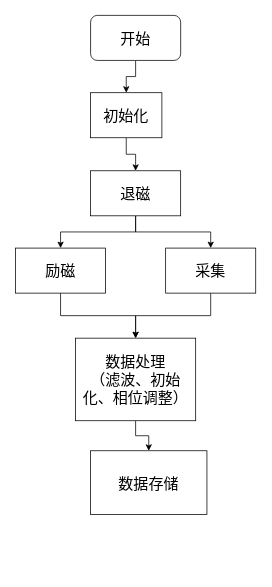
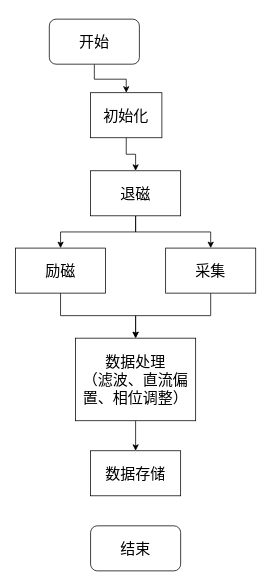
  <mxCell id="0" />
  <mxCell id="1" parent="0" />
  <mxCell id="2" value="" style="edgeStyle=orthogonalEdgeStyle;rounded=0;orthogonalLoop=1;jettySize=auto;html=1;" edge="1" parent="1" source="3" target="5"><mxGeometry relative="1" as="geometry" /></mxCell>
- <mxCell id="3" value="&lt;font style=&quot;font-size: 20px&quot;&gt;开始&lt;/font&gt;" style="rounded=1;whiteSpace=wrap;html=1;" vertex="1" parent="1"><mxGeometry x="120" y="20" width="120" height="60" as="geometry" /></mxCell>
+ <mxCell id="3" value="&lt;font style=&quot;font-size: 20px&quot;&gt;开始&lt;/font&gt;" style="rounded=1;whiteSpace=wrap;html=1;" vertex="1" parent="1"><mxGeometry x="65" y="25" width="120" height="60" as="geometry" /></mxCell>
  <mxCell id="4" value="" style="edgeStyle=orthogonalEdgeStyle;rounded=0;orthogonalLoop=1;jettySize=auto;html=1;" edge="1" parent="1" source="5" target="8"><mxGeometry relative="1" as="geometry" /></mxCell>
  <mxCell id="5" value="&lt;font style=&quot;font-size: 20px&quot;&gt;初始化&lt;/font&gt;" style="rounded=0;whiteSpace=wrap;html=1;" vertex="1" parent="1"><mxGeometry x="120" y="123" width="95" height="60" as="geometry" /></mxCell>
  <mxCell id="6" value="" style="edgeStyle=orthogonalEdgeStyle;rounded=0;orthogonalLoop=1;jettySize=auto;html=1;" edge="1" parent="1" source="8" target="10"><mxGeometry relative="1" as="geometry" /></mxCell>
  <mxCell id="7" style="edgeStyle=orthogonalEdgeStyle;rounded=0;orthogonalLoop=1;jettySize=auto;html=1;entryX=0.5;entryY=0;entryDx=0;entryDy=0;" edge="1" parent="1" source="8" target="12"><mxGeometry relative="1" as="geometry" /></mxCell>
  <mxCell id="8" value="&lt;span style=&quot;font-size: 20px&quot;&gt;退磁&lt;br&gt;&lt;/span&gt;" style="rounded=0;whiteSpace=wrap;html=1;" vertex="1" parent="1"><mxGeometry x="120" y="227" width="120" height="60" as="geometry" /></mxCell>
  <mxCell id="9" value="" style="edgeStyle=orthogonalEdgeStyle;rounded=0;orthogonalLoop=1;jettySize=auto;html=1;" edge="1" parent="1" source="10" target="14"><mxGeometry relative="1" as="geometry" /></mxCell>
  <mxCell id="10" value="&lt;span style=&quot;font-size: 20px&quot;&gt;励磁&lt;br&gt;&lt;/span&gt;" style="rounded=0;whiteSpace=wrap;html=1;" vertex="1" parent="1"><mxGeometry x="20" y="330" width="120" height="60" as="geometry" /></mxCell>
  <mxCell id="11" style="edgeStyle=orthogonalEdgeStyle;rounded=0;orthogonalLoop=1;jettySize=auto;html=1;exitX=0.5;exitY=1;exitDx=0;exitDy=0;entryX=0.5;entryY=0;entryDx=0;entryDy=0;" edge="1" parent="1" source="12" target="14"><mxGeometry relative="1" as="geometry" /></mxCell>
  <mxCell id="12" value="&lt;span style=&quot;font-size: 20px&quot;&gt;采集&lt;br&gt;&lt;/span&gt;" style="rounded=0;whiteSpace=wrap;html=1;" vertex="1" parent="1"><mxGeometry x="220" y="330" width="120" height="60" as="geometry" /></mxCell>
  <mxCell id="13" value="" style="edgeStyle=orthogonalEdgeStyle;rounded=0;orthogonalLoop=1;jettySize=auto;html=1;" edge="1" parent="1" source="14" target="15"><mxGeometry relative="1" as="geometry" /></mxCell>
- <mxCell id="14" value="&lt;span style=&quot;font-size: 20px&quot;&gt;数据处理&lt;br&gt;（滤波、初始化、相位调整）&lt;br&gt;&lt;/span&gt;" style="rounded=0;whiteSpace=wrap;html=1;" vertex="1" parent="1"><mxGeometry x="100" y="450" width="160" height="110" as="geometry" /></mxCell>
- <mxCell id="15" value="&lt;span style=&quot;font-size: 20px&quot;&gt;数据存储&lt;br&gt;&lt;/span&gt;" style="rounded=0;whiteSpace=wrap;html=1;" vertex="1" parent="1"><mxGeometry x="120" y="600" width="155" height="85" as="geometry" /></mxCell>
+ <mxCell id="14" value="&lt;span style=&quot;font-size: 20px&quot;&gt;数据处理&lt;br&gt;（滤波、直流偏置、相位调整）&lt;br&gt;&lt;/span&gt;" style="rounded=0;whiteSpace=wrap;html=1;" vertex="1" parent="1"><mxGeometry x="100" y="450" width="160" height="110" as="geometry" /></mxCell>
+ <mxCell id="15" value="&lt;span style=&quot;font-size: 20px&quot;&gt;数据存储&lt;br&gt;&lt;/span&gt;" style="rounded=0;whiteSpace=wrap;html=1;" vertex="1" parent="1"><mxGeometry x="120" y="600" width="120" height="60" as="geometry" /></mxCell>
+ <mxCell id="16" value="&lt;font style=&quot;font-size: 20px&quot;&gt;结束&lt;/font&gt;" style="rounded=1;whiteSpace=wrap;html=1;" vertex="1" parent="1"><mxGeometry x="120" y="700" width="120" height="60" as="geometry" /></mxCell>
